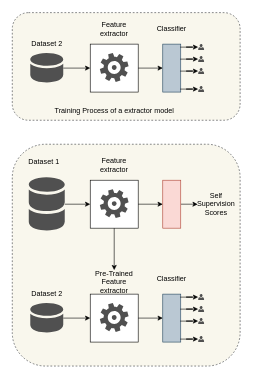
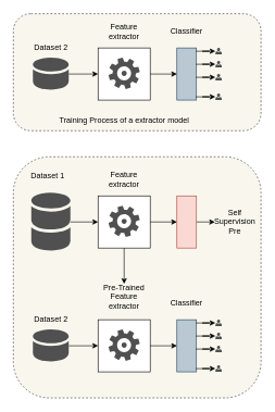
  <mxCell id="0" />
  <mxCell id="1" parent="0" />
  <mxCell id="2" value="" style="rounded=1;whiteSpace=wrap;html=1;dashed=1;fillColor=#f9f7ed;strokeColor=#36393d;" vertex="1" parent="1"><mxGeometry x="20" y="240" width="380" height="370" as="geometry" /></mxCell>
  <mxCell id="3" value="" style="rounded=1;whiteSpace=wrap;html=1;dashed=1;fillColor=#f9f7ed;strokeColor=#36393d;" vertex="1" parent="1"><mxGeometry x="20" y="20.5" width="380" height="179.5" as="geometry" /></mxCell>
  <mxCell id="4" style="edgeStyle=orthogonalEdgeStyle;rounded=0;orthogonalLoop=1;jettySize=auto;html=1;entryX=0;entryY=0.5;entryDx=0;entryDy=0;" edge="1" parent="1" source="5" target="8"><mxGeometry relative="1" as="geometry" /></mxCell>
  <mxCell id="5" value="" style="sketch=0;shadow=0;dashed=0;html=1;strokeColor=none;fillColor=#505050;labelPosition=center;verticalLabelPosition=bottom;verticalAlign=top;outlineConnect=0;align=center;shape=mxgraph.office.databases.database_mini_1;" vertex="1" parent="1"><mxGeometry x="50" y="88" width="55" height="50" as="geometry" /></mxCell>
  <mxCell id="6" value="Dataset 2" style="text;html=1;strokeColor=none;fillColor=none;align=center;verticalAlign=middle;whiteSpace=wrap;rounded=0;" vertex="1" parent="1"><mxGeometry x="47.5" y="58" width="60" height="30" as="geometry" /></mxCell>
  <mxCell id="7" value="" style="group" vertex="1" connectable="0" parent="1"><mxGeometry x="150" y="73" width="80" height="80" as="geometry" /></mxCell>
  <mxCell id="8" value="" style="whiteSpace=wrap;html=1;aspect=fixed;" vertex="1" parent="7"><mxGeometry width="80" height="80" as="geometry" /></mxCell>
  <mxCell id="9" value="" style="sketch=0;pointerEvents=1;shadow=0;dashed=0;html=1;strokeColor=none;fillColor=#505050;labelPosition=center;verticalLabelPosition=bottom;verticalAlign=top;outlineConnect=0;align=center;shape=mxgraph.office.concepts.settings_office_365;" vertex="1" parent="7"><mxGeometry x="16" y="15" width="48" height="48" as="geometry" /></mxCell>
  <mxCell id="10" value="Feature extractor" style="text;html=1;strokeColor=none;fillColor=none;align=center;verticalAlign=middle;whiteSpace=wrap;rounded=0;" vertex="1" parent="1"><mxGeometry x="160" y="33" width="60" height="30" as="geometry" /></mxCell>
  <mxCell id="11" value="" style="rounded=0;whiteSpace=wrap;html=1;fillColor=#bac8d3;strokeColor=#23445d;" vertex="1" parent="1"><mxGeometry x="271" y="73" width="30" height="80" as="geometry" /></mxCell>
  <mxCell id="12" style="edgeStyle=orthogonalEdgeStyle;rounded=0;orthogonalLoop=1;jettySize=auto;html=1;exitX=1;exitY=0.5;exitDx=0;exitDy=0;entryX=0;entryY=0.5;entryDx=0;entryDy=0;" edge="1" parent="1" source="8" target="11"><mxGeometry relative="1" as="geometry" /></mxCell>
  <mxCell id="13" value="Classifier" style="text;html=1;strokeColor=none;fillColor=none;align=center;verticalAlign=middle;whiteSpace=wrap;rounded=0;" vertex="1" parent="1"><mxGeometry x="256" y="33" width="60" height="30" as="geometry" /></mxCell>
  <mxCell id="14" style="edgeStyle=orthogonalEdgeStyle;rounded=0;orthogonalLoop=1;jettySize=auto;html=1;endArrow=none;endFill=0;startArrow=classic;startFill=1;entryX=0.967;entryY=0.063;entryDx=0;entryDy=0;entryPerimeter=0;" edge="1" parent="1" source="15" target="11"><mxGeometry relative="1" as="geometry"><mxPoint x="310" y="78" as="targetPoint" /></mxGeometry></mxCell>
  <mxCell id="15" value="" style="sketch=0;pointerEvents=1;shadow=0;dashed=0;html=1;strokeColor=none;fillColor=#505050;labelPosition=center;verticalLabelPosition=bottom;verticalAlign=top;outlineConnect=0;align=center;shape=mxgraph.office.users.user;" vertex="1" parent="1"><mxGeometry x="330" y="73" width="10" height="10" as="geometry" /></mxCell>
  <mxCell id="16" style="edgeStyle=orthogonalEdgeStyle;rounded=0;orthogonalLoop=1;jettySize=auto;html=1;entryX=0.967;entryY=0.313;entryDx=0;entryDy=0;entryPerimeter=0;startArrow=classic;startFill=1;endArrow=none;endFill=0;" edge="1" parent="1" source="17" target="11"><mxGeometry relative="1" as="geometry" /></mxCell>
  <mxCell id="17" value="" style="sketch=0;pointerEvents=1;shadow=0;dashed=0;html=1;strokeColor=none;fillColor=#505050;labelPosition=center;verticalLabelPosition=bottom;verticalAlign=top;outlineConnect=0;align=center;shape=mxgraph.office.users.user;" vertex="1" parent="1"><mxGeometry x="330" y="93" width="10" height="10" as="geometry" /></mxCell>
  <mxCell id="18" style="edgeStyle=orthogonalEdgeStyle;rounded=0;orthogonalLoop=1;jettySize=auto;html=1;entryX=0.967;entryY=0.563;entryDx=0;entryDy=0;entryPerimeter=0;startArrow=classic;startFill=1;endArrow=none;endFill=0;" edge="1" parent="1" source="19" target="11"><mxGeometry relative="1" as="geometry" /></mxCell>
  <mxCell id="19" value="" style="sketch=0;pointerEvents=1;shadow=0;dashed=0;html=1;strokeColor=none;fillColor=#505050;labelPosition=center;verticalLabelPosition=bottom;verticalAlign=top;outlineConnect=0;align=center;shape=mxgraph.office.users.user;" vertex="1" parent="1"><mxGeometry x="330" y="113" width="10" height="10" as="geometry" /></mxCell>
  <mxCell id="20" style="edgeStyle=orthogonalEdgeStyle;rounded=0;orthogonalLoop=1;jettySize=auto;html=1;entryX=0.967;entryY=0.938;entryDx=0;entryDy=0;entryPerimeter=0;startArrow=classic;startFill=1;endArrow=none;endFill=0;" edge="1" parent="1" source="21" target="11"><mxGeometry relative="1" as="geometry" /></mxCell>
  <mxCell id="21" value="" style="sketch=0;pointerEvents=1;shadow=0;dashed=0;html=1;strokeColor=none;fillColor=#505050;labelPosition=center;verticalLabelPosition=bottom;verticalAlign=top;outlineConnect=0;align=center;shape=mxgraph.office.users.user;" vertex="1" parent="1"><mxGeometry x="330" y="143" width="10" height="10" as="geometry" /></mxCell>
  <mxCell id="22" style="edgeStyle=orthogonalEdgeStyle;rounded=0;orthogonalLoop=1;jettySize=auto;html=1;startArrow=none;startFill=0;endArrow=classic;endFill=1;" edge="1" parent="1" source="23" target="26"><mxGeometry relative="1" as="geometry" /></mxCell>
  <mxCell id="23" value="" style="sketch=0;shadow=0;dashed=0;html=1;strokeColor=none;fillColor=#505050;labelPosition=center;verticalLabelPosition=bottom;verticalAlign=top;outlineConnect=0;align=center;shape=mxgraph.office.databases.database_mini_2;" vertex="1" parent="1"><mxGeometry x="47.5" y="295" width="60" height="90" as="geometry" /></mxCell>
  <mxCell id="24" value="Dataset 1" style="text;html=1;strokeColor=none;fillColor=none;align=center;verticalAlign=middle;whiteSpace=wrap;rounded=0;" vertex="1" parent="1"><mxGeometry x="42.5" y="255" width="60" height="30" as="geometry" /></mxCell>
  <mxCell id="25" value="" style="group" vertex="1" connectable="0" parent="1"><mxGeometry x="150" y="300" width="80" height="80" as="geometry" /></mxCell>
  <mxCell id="26" value="" style="whiteSpace=wrap;html=1;aspect=fixed;" vertex="1" parent="25"><mxGeometry width="80" height="80" as="geometry" /></mxCell>
  <mxCell id="27" value="" style="sketch=0;pointerEvents=1;shadow=0;dashed=0;html=1;strokeColor=none;fillColor=#505050;labelPosition=center;verticalLabelPosition=bottom;verticalAlign=top;outlineConnect=0;align=center;shape=mxgraph.office.concepts.settings_office_365;" vertex="1" parent="25"><mxGeometry x="16" y="15" width="48" height="48" as="geometry" /></mxCell>
  <mxCell id="28" value="Feature extractor" style="text;html=1;strokeColor=none;fillColor=none;align=center;verticalAlign=middle;whiteSpace=wrap;rounded=0;" vertex="1" parent="1"><mxGeometry x="160" y="260" width="60" height="30" as="geometry" /></mxCell>
  <mxCell id="29" style="edgeStyle=orthogonalEdgeStyle;rounded=0;orthogonalLoop=1;jettySize=auto;html=1;startArrow=none;startFill=0;endArrow=classic;endFill=1;entryX=-0.013;entryY=0.506;entryDx=0;entryDy=0;entryPerimeter=0;" edge="1" parent="1" source="30" target="32"><mxGeometry relative="1" as="geometry"><mxPoint x="330" y="340" as="targetPoint" /></mxGeometry></mxCell>
  <mxCell id="30" value="" style="rounded=0;whiteSpace=wrap;html=1;fillColor=#fad9d5;strokeColor=#ae4132;" vertex="1" parent="1"><mxGeometry x="271" y="300" width="30" height="80" as="geometry" /></mxCell>
  <mxCell id="31" style="edgeStyle=orthogonalEdgeStyle;rounded=0;orthogonalLoop=1;jettySize=auto;html=1;entryX=0;entryY=0.5;entryDx=0;entryDy=0;startArrow=none;startFill=0;endArrow=classic;endFill=1;" edge="1" parent="1" source="26" target="30"><mxGeometry relative="1" as="geometry" /></mxCell>
- <mxCell id="32" value="Self Supervision Scores" style="text;html=1;strokeColor=none;fillColor=none;align=center;verticalAlign=middle;whiteSpace=wrap;rounded=0;" vertex="1" parent="1"><mxGeometry x="330" y="325" width="60" height="30" as="geometry" /></mxCell>
+ <mxCell id="32" value="Self Supervision Pre" style="text;html=1;strokeColor=none;fillColor=none;align=center;verticalAlign=middle;whiteSpace=wrap;rounded=0;" vertex="1" parent="1"><mxGeometry x="330" y="325" width="60" height="30" as="geometry" /></mxCell>
  <mxCell id="33" value="" style="group" vertex="1" connectable="0" parent="1"><mxGeometry x="150" y="490" width="80" height="80" as="geometry" /></mxCell>
  <mxCell id="34" value="" style="whiteSpace=wrap;html=1;aspect=fixed;" vertex="1" parent="33"><mxGeometry width="80" height="80" as="geometry" /></mxCell>
  <mxCell id="35" value="" style="sketch=0;pointerEvents=1;shadow=0;dashed=0;html=1;strokeColor=none;fillColor=#505050;labelPosition=center;verticalLabelPosition=bottom;verticalAlign=top;outlineConnect=0;align=center;shape=mxgraph.office.concepts.settings_office_365;" vertex="1" parent="33"><mxGeometry x="16" y="15" width="48" height="48" as="geometry" /></mxCell>
- <mxCell id="36" value="Pre-Trained Feature extractor" style="text;html=1;strokeColor=none;fillColor=none;align=center;verticalAlign=middle;whiteSpace=wrap;rounded=0;" vertex="1" parent="1"><mxGeometry x="155" y="450" width="70" height="40" as="geometry" /></mxCell>
+ <mxCell id="36" value="Pre-Trained Feature extractor" style="text;html=1;strokeColor=none;fillColor=none;align=center;verticalAlign=middle;whiteSpace=wrap;rounded=0;" vertex="1" parent="1"><mxGeometry x="155" y="435" width="70" height="40" as="geometry" /></mxCell>
  <mxCell id="37" style="edgeStyle=orthogonalEdgeStyle;rounded=0;orthogonalLoop=1;jettySize=auto;html=1;startArrow=none;startFill=0;endArrow=classic;endFill=1;entryX=0.5;entryY=0;entryDx=0;entryDy=0;" edge="1" parent="1" source="26" target="36"><mxGeometry relative="1" as="geometry"><mxPoint x="220" y="420" as="targetPoint" /></mxGeometry></mxCell>
  <mxCell id="38" style="edgeStyle=orthogonalEdgeStyle;rounded=0;orthogonalLoop=1;jettySize=auto;html=1;entryX=0;entryY=0.5;entryDx=0;entryDy=0;startArrow=none;startFill=0;endArrow=classic;endFill=1;" edge="1" parent="1" source="39" target="34"><mxGeometry relative="1" as="geometry" /></mxCell>
  <mxCell id="39" value="" style="sketch=0;shadow=0;dashed=0;html=1;strokeColor=none;fillColor=#505050;labelPosition=center;verticalLabelPosition=bottom;verticalAlign=top;outlineConnect=0;align=center;shape=mxgraph.office.databases.database_mini_1;" vertex="1" parent="1"><mxGeometry x="50" y="505" width="55" height="50" as="geometry" /></mxCell>
  <mxCell id="40" value="Dataset 2" style="text;html=1;strokeColor=none;fillColor=none;align=center;verticalAlign=middle;whiteSpace=wrap;rounded=0;" vertex="1" parent="1"><mxGeometry x="47.5" y="475" width="60" height="30" as="geometry" /></mxCell>
  <mxCell id="41" value="" style="rounded=0;whiteSpace=wrap;html=1;fillColor=#bac8d3;strokeColor=#23445d;" vertex="1" parent="1"><mxGeometry x="271" y="490" width="30" height="80" as="geometry" /></mxCell>
  <mxCell id="42" value="Classifier" style="text;html=1;strokeColor=none;fillColor=none;align=center;verticalAlign=middle;whiteSpace=wrap;rounded=0;" vertex="1" parent="1"><mxGeometry x="256" y="450" width="60" height="30" as="geometry" /></mxCell>
  <mxCell id="43" style="edgeStyle=orthogonalEdgeStyle;rounded=0;orthogonalLoop=1;jettySize=auto;html=1;endArrow=none;endFill=0;startArrow=classic;startFill=1;entryX=0.967;entryY=0.063;entryDx=0;entryDy=0;entryPerimeter=0;" edge="1" parent="1" source="44" target="41"><mxGeometry relative="1" as="geometry"><mxPoint x="310" y="495" as="targetPoint" /></mxGeometry></mxCell>
  <mxCell id="44" value="" style="sketch=0;pointerEvents=1;shadow=0;dashed=0;html=1;strokeColor=none;fillColor=#505050;labelPosition=center;verticalLabelPosition=bottom;verticalAlign=top;outlineConnect=0;align=center;shape=mxgraph.office.users.user;" vertex="1" parent="1"><mxGeometry x="330" y="490" width="10" height="10" as="geometry" /></mxCell>
  <mxCell id="45" style="edgeStyle=orthogonalEdgeStyle;rounded=0;orthogonalLoop=1;jettySize=auto;html=1;entryX=0.967;entryY=0.313;entryDx=0;entryDy=0;entryPerimeter=0;startArrow=classic;startFill=1;endArrow=none;endFill=0;" edge="1" parent="1" source="46" target="41"><mxGeometry relative="1" as="geometry" /></mxCell>
  <mxCell id="46" value="" style="sketch=0;pointerEvents=1;shadow=0;dashed=0;html=1;strokeColor=none;fillColor=#505050;labelPosition=center;verticalLabelPosition=bottom;verticalAlign=top;outlineConnect=0;align=center;shape=mxgraph.office.users.user;" vertex="1" parent="1"><mxGeometry x="330" y="510" width="10" height="10" as="geometry" /></mxCell>
  <mxCell id="47" style="edgeStyle=orthogonalEdgeStyle;rounded=0;orthogonalLoop=1;jettySize=auto;html=1;entryX=0.967;entryY=0.563;entryDx=0;entryDy=0;entryPerimeter=0;startArrow=classic;startFill=1;endArrow=none;endFill=0;" edge="1" parent="1" source="48" target="41"><mxGeometry relative="1" as="geometry" /></mxCell>
  <mxCell id="48" value="" style="sketch=0;pointerEvents=1;shadow=0;dashed=0;html=1;strokeColor=none;fillColor=#505050;labelPosition=center;verticalLabelPosition=bottom;verticalAlign=top;outlineConnect=0;align=center;shape=mxgraph.office.users.user;" vertex="1" parent="1"><mxGeometry x="330" y="530" width="10" height="10" as="geometry" /></mxCell>
  <mxCell id="49" style="edgeStyle=orthogonalEdgeStyle;rounded=0;orthogonalLoop=1;jettySize=auto;html=1;entryX=0.967;entryY=0.938;entryDx=0;entryDy=0;entryPerimeter=0;startArrow=classic;startFill=1;endArrow=none;endFill=0;" edge="1" parent="1" source="50" target="41"><mxGeometry relative="1" as="geometry" /></mxCell>
  <mxCell id="50" value="" style="sketch=0;pointerEvents=1;shadow=0;dashed=0;html=1;strokeColor=none;fillColor=#505050;labelPosition=center;verticalLabelPosition=bottom;verticalAlign=top;outlineConnect=0;align=center;shape=mxgraph.office.users.user;" vertex="1" parent="1"><mxGeometry x="330" y="560" width="10" height="10" as="geometry" /></mxCell>
  <mxCell id="51" style="edgeStyle=orthogonalEdgeStyle;rounded=0;orthogonalLoop=1;jettySize=auto;html=1;entryX=0;entryY=0.5;entryDx=0;entryDy=0;startArrow=none;startFill=0;endArrow=classic;endFill=1;" edge="1" parent="1" source="34" target="41"><mxGeometry relative="1" as="geometry" /></mxCell>
  <mxCell id="52" value="Training Process of a extractor model" style="text;html=1;strokeColor=none;fillColor=none;align=center;verticalAlign=middle;whiteSpace=wrap;rounded=0;dashed=1;" vertex="1" parent="1"><mxGeometry x="77.5" y="170" width="225" height="30" as="geometry" /></mxCell>
